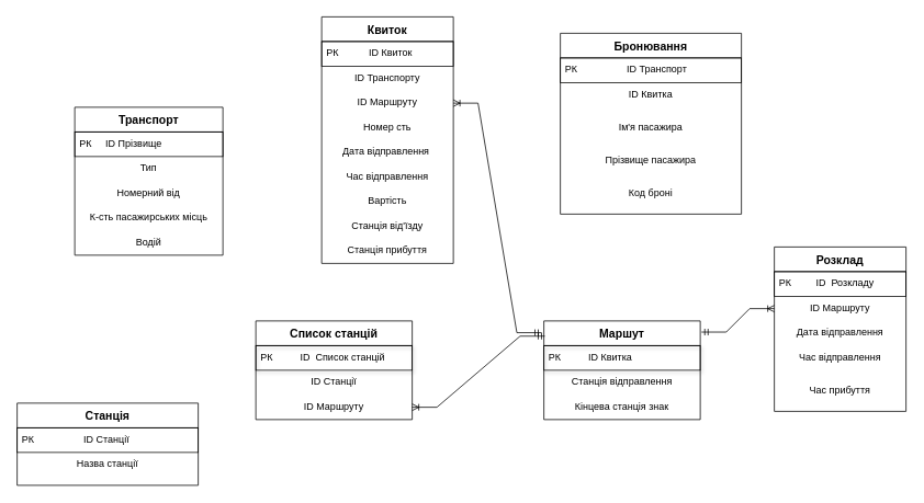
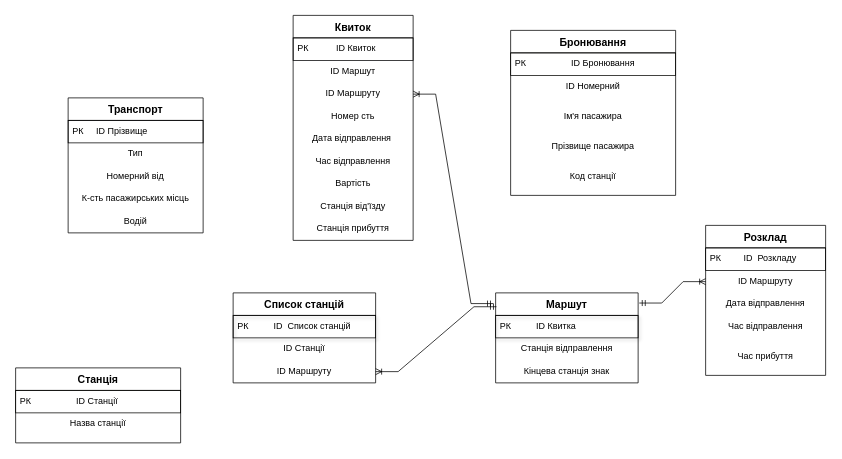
  <mxCell id="0" />
  <mxCell id="1" parent="0" />
  <mxCell id="2" value="Квиток" style="swimlane;fontStyle=1;childLayout=stackLayout;horizontal=1;startSize=30;horizontalStack=0;resizeParent=1;resizeParentMax=0;resizeLast=0;collapsible=1;marginBottom=0;align=center;fontSize=14;" vertex="1" parent="1"><mxGeometry x="390" y="20" width="160" height="300" as="geometry" /></mxCell>
  <mxCell id="3" value="РК           ID Квиток" style="text;strokeColor=#020203;fillColor=none;spacingLeft=4;spacingRight=4;overflow=hidden;rotatable=0;points=[[0,0.5],[1,0.5]];portConstraint=eastwest;fontSize=12;" vertex="1" parent="2"><mxGeometry y="30" width="160" height="30" as="geometry" /></mxCell>
- <mxCell id="4" value="ID Транспорту" style="text;strokeColor=none;fillColor=none;spacingLeft=4;spacingRight=4;overflow=hidden;rotatable=0;points=[[0,0.5],[1,0.5]];portConstraint=eastwest;fontSize=12;align=center;" vertex="1" parent="2"><mxGeometry y="60" width="160" height="30" as="geometry" /></mxCell>
+ <mxCell id="4" value="ID Маршут" style="text;strokeColor=none;fillColor=none;spacingLeft=4;spacingRight=4;overflow=hidden;rotatable=0;points=[[0,0.5],[1,0.5]];portConstraint=eastwest;fontSize=12;align=center;" vertex="1" parent="2"><mxGeometry y="60" width="160" height="30" as="geometry" /></mxCell>
  <mxCell id="5" value="ID Маршруту" style="text;strokeColor=none;fillColor=none;spacingLeft=4;spacingRight=4;overflow=hidden;rotatable=0;points=[[0,0.5],[1,0.5]];portConstraint=eastwest;fontSize=12;align=center;" vertex="1" parent="2"><mxGeometry y="90" width="160" height="30" as="geometry" /></mxCell>
  <mxCell id="6" value="Номер сть" style="text;strokeColor=none;fillColor=none;spacingLeft=4;spacingRight=4;overflow=hidden;rotatable=0;points=[[0,0.5],[1,0.5]];portConstraint=eastwest;fontSize=12;align=center;" vertex="1" parent="2"><mxGeometry y="120" width="160" height="30" as="geometry" /></mxCell>
  <mxCell id="7" value="Дата відправлення " style="text;strokeColor=none;fillColor=none;spacingLeft=4;spacingRight=4;overflow=hidden;rotatable=0;points=[[0,0.5],[1,0.5]];portConstraint=eastwest;fontSize=12;align=center;" vertex="1" parent="2"><mxGeometry y="150" width="160" height="30" as="geometry" /></mxCell>
  <mxCell id="8" value="Час відправлення" style="text;strokeColor=none;fillColor=none;spacingLeft=4;spacingRight=4;overflow=hidden;rotatable=0;points=[[0,0.5],[1,0.5]];portConstraint=eastwest;fontSize=12;align=center;" vertex="1" parent="2"><mxGeometry y="180" width="160" height="30" as="geometry" /></mxCell>
  <mxCell id="9" value="Вартість" style="text;strokeColor=none;fillColor=none;spacingLeft=4;spacingRight=4;overflow=hidden;rotatable=0;points=[[0,0.5],[1,0.5]];portConstraint=eastwest;fontSize=12;align=center;" vertex="1" parent="2"><mxGeometry y="210" width="160" height="30" as="geometry" /></mxCell>
  <mxCell id="10" value="Станція від'їзду" style="text;strokeColor=none;fillColor=none;spacingLeft=4;spacingRight=4;overflow=hidden;rotatable=0;points=[[0,0.5],[1,0.5]];portConstraint=eastwest;fontSize=12;align=center;" vertex="1" parent="2"><mxGeometry y="240" width="160" height="30" as="geometry" /></mxCell>
  <mxCell id="11" value="Станція прибуття" style="text;strokeColor=none;fillColor=none;spacingLeft=4;spacingRight=4;overflow=hidden;rotatable=0;points=[[0,0.5],[1,0.5]];portConstraint=eastwest;fontSize=12;align=center;" vertex="1" parent="2"><mxGeometry y="270" width="160" height="30" as="geometry" /></mxCell>
  <mxCell id="12" value="Транспорт" style="swimlane;fontStyle=1;childLayout=stackLayout;horizontal=1;startSize=30;horizontalStack=0;resizeParent=1;resizeParentMax=0;resizeLast=0;collapsible=1;marginBottom=0;align=center;fontSize=14;" vertex="1" parent="1"><mxGeometry x="90" y="130" width="180" height="180" as="geometry" /></mxCell>
  <mxCell id="13" value="РК     ID Прізвище" style="text;strokeColor=#020203;fillColor=none;spacingLeft=4;spacingRight=4;overflow=hidden;rotatable=0;points=[[0,0.5],[1,0.5]];portConstraint=eastwest;fontSize=12;" vertex="1" parent="12"><mxGeometry y="30" width="180" height="30" as="geometry" /></mxCell>
  <mxCell id="14" value="Тип" style="text;strokeColor=none;fillColor=none;spacingLeft=4;spacingRight=4;overflow=hidden;rotatable=0;points=[[0,0.5],[1,0.5]];portConstraint=eastwest;fontSize=12;align=center;" vertex="1" parent="12"><mxGeometry y="60" width="180" height="30" as="geometry" /></mxCell>
  <mxCell id="15" value="Номерний від" style="text;strokeColor=none;fillColor=none;spacingLeft=4;spacingRight=4;overflow=hidden;rotatable=0;points=[[0,0.5],[1,0.5]];portConstraint=eastwest;fontSize=12;align=center;" vertex="1" parent="12"><mxGeometry y="90" width="180" height="30" as="geometry" /></mxCell>
  <mxCell id="16" value="К-сть пасажирських місць" style="text;strokeColor=none;fillColor=none;spacingLeft=4;spacingRight=4;overflow=hidden;rotatable=0;points=[[0,0.5],[1,0.5]];portConstraint=eastwest;fontSize=12;align=center;" vertex="1" parent="12"><mxGeometry y="120" width="180" height="30" as="geometry" /></mxCell>
  <mxCell id="17" value="Водій" style="text;strokeColor=none;fillColor=none;spacingLeft=4;spacingRight=4;overflow=hidden;rotatable=0;points=[[0,0.5],[1,0.5]];portConstraint=eastwest;fontSize=12;align=center;" vertex="1" parent="12"><mxGeometry y="150" width="180" height="30" as="geometry" /></mxCell>
  <mxCell id="18" value="Маршут" style="swimlane;fontStyle=1;childLayout=stackLayout;horizontal=1;startSize=30;horizontalStack=0;resizeParent=1;resizeParentMax=0;resizeLast=0;collapsible=1;marginBottom=0;align=center;fontSize=14;" vertex="1" parent="1"><mxGeometry x="660" y="390" width="190" height="120" as="geometry" /></mxCell>
  <mxCell id="19" value="РК          ID Квитка" style="text;strokeColor=#040505;fillColor=none;spacingLeft=4;spacingRight=4;overflow=hidden;rotatable=0;points=[[0,0.5],[1,0.5]];portConstraint=eastwest;fontSize=12;shadow=1;" vertex="1" parent="18"><mxGeometry y="30" width="190" height="30" as="geometry" /></mxCell>
  <mxCell id="20" value="Станція відправлення" style="text;strokeColor=none;fillColor=none;spacingLeft=4;spacingRight=4;overflow=hidden;rotatable=0;points=[[0,0.5],[1,0.5]];portConstraint=eastwest;fontSize=12;align=center;" vertex="1" parent="18"><mxGeometry y="60" width="190" height="30" as="geometry" /></mxCell>
  <mxCell id="21" value="Кінцева станція знак" style="text;strokeColor=none;fillColor=none;spacingLeft=4;spacingRight=4;overflow=hidden;rotatable=0;points=[[0,0.5],[1,0.5]];portConstraint=eastwest;fontSize=12;align=center;" vertex="1" parent="18"><mxGeometry y="90" width="190" height="30" as="geometry" /></mxCell>
  <mxCell id="22" value="Розклад" style="swimlane;fontStyle=1;childLayout=stackLayout;horizontal=1;startSize=30;horizontalStack=0;resizeParent=1;resizeParentMax=0;resizeLast=0;collapsible=1;marginBottom=0;align=center;fontSize=14;" vertex="1" parent="1"><mxGeometry x="940" y="300" width="160" height="200" as="geometry" /></mxCell>
  <mxCell id="23" value="РК         ID  Розкладу" style="text;strokeColor=#000000;fillColor=none;spacingLeft=4;spacingRight=4;overflow=hidden;rotatable=0;points=[[0,0.5],[1,0.5]];portConstraint=eastwest;fontSize=12;align=left;" vertex="1" parent="22"><mxGeometry y="30" width="160" height="30" as="geometry" /></mxCell>
  <mxCell id="24" value="ID Маршруту" style="text;strokeColor=none;fillColor=none;spacingLeft=4;spacingRight=4;overflow=hidden;rotatable=0;points=[[0,0.5],[1,0.5]];portConstraint=eastwest;fontSize=12;align=center;" vertex="1" parent="22"><mxGeometry y="60" width="160" height="30" as="geometry" /></mxCell>
  <mxCell id="25" value="Дата відправлення" style="text;strokeColor=none;fillColor=none;spacingLeft=4;spacingRight=4;overflow=hidden;rotatable=0;points=[[0,0.5],[1,0.5]];portConstraint=eastwest;fontSize=12;align=center;" vertex="1" parent="22"><mxGeometry y="90" width="160" height="30" as="geometry" /></mxCell>
  <mxCell id="26" value="Час відправлення" style="text;strokeColor=none;fillColor=none;spacingLeft=4;spacingRight=4;overflow=hidden;rotatable=0;points=[[0,0.5],[1,0.5]];portConstraint=eastwest;fontSize=12;align=center;" vertex="1" parent="22"><mxGeometry y="120" width="160" height="40" as="geometry" /></mxCell>
  <mxCell id="27" value="Час прибуття" style="text;strokeColor=none;fillColor=none;spacingLeft=4;spacingRight=4;overflow=hidden;rotatable=0;points=[[0,0.5],[1,0.5]];portConstraint=eastwest;fontSize=12;align=center;" vertex="1" parent="22"><mxGeometry y="160" width="160" height="40" as="geometry" /></mxCell>
  <mxCell id="28" value="Станція" style="swimlane;fontStyle=1;childLayout=stackLayout;horizontal=1;startSize=30;horizontalStack=0;resizeParent=1;resizeParentMax=0;resizeLast=0;collapsible=1;marginBottom=0;align=center;fontSize=14;" vertex="1" parent="1"><mxGeometry x="20" y="490" width="220" height="100" as="geometry"><mxRectangle x="460" y="160" width="140" height="30" as="alternateBounds" /></mxGeometry></mxCell>
  <mxCell id="29" value="РК                  ID Станції" style="text;strokeColor=#050402;fillColor=none;spacingLeft=4;spacingRight=4;overflow=hidden;rotatable=0;points=[[0,0.5],[1,0.5]];portConstraint=eastwest;fontSize=12;" vertex="1" parent="28"><mxGeometry y="30" width="220" height="30" as="geometry" /></mxCell>
  <mxCell id="30" value="Назва станції" style="text;strokeColor=none;fillColor=none;spacingLeft=4;spacingRight=4;overflow=hidden;rotatable=0;points=[[0,0.5],[1,0.5]];portConstraint=eastwest;fontSize=12;align=center;" vertex="1" parent="28"><mxGeometry y="60" width="220" height="40" as="geometry" /></mxCell>
  <mxCell id="31" value="Список станцій" style="swimlane;fontStyle=1;childLayout=stackLayout;horizontal=1;startSize=30;horizontalStack=0;resizeParent=1;resizeParentMax=0;resizeLast=0;collapsible=1;marginBottom=0;align=center;fontSize=14;" vertex="1" parent="1"><mxGeometry x="310" y="390" width="190" height="120" as="geometry" /></mxCell>
  <mxCell id="32" value="РК          ID  Список станцій" style="text;strokeColor=#040505;fillColor=none;spacingLeft=4;spacingRight=4;overflow=hidden;rotatable=0;points=[[0,0.5],[1,0.5]];portConstraint=eastwest;fontSize=12;shadow=1;" vertex="1" parent="31"><mxGeometry y="30" width="190" height="30" as="geometry" /></mxCell>
  <mxCell id="33" value="ID Станції" style="text;strokeColor=none;fillColor=none;spacingLeft=4;spacingRight=4;overflow=hidden;rotatable=0;points=[[0,0.5],[1,0.5]];portConstraint=eastwest;fontSize=12;align=center;" vertex="1" parent="31"><mxGeometry y="60" width="190" height="30" as="geometry" /></mxCell>
  <mxCell id="34" value="ID Маршруту" style="text;strokeColor=none;fillColor=none;spacingLeft=4;spacingRight=4;overflow=hidden;rotatable=0;points=[[0,0.5],[1,0.5]];portConstraint=eastwest;fontSize=12;align=center;" vertex="1" parent="31"><mxGeometry y="90" width="190" height="30" as="geometry" /></mxCell>
  <mxCell id="35" value="" style="edgeStyle=entityRelationEdgeStyle;fontSize=12;html=1;endArrow=ERoneToMany;startArrow=ERmandOne;rounded=0;entryX=0;entryY=0.5;entryDx=0;entryDy=0;exitX=1.008;exitY=0.113;exitDx=0;exitDy=0;exitPerimeter=0;" edge="1" parent="1" source="18" target="24"><mxGeometry width="100" height="100" relative="1" as="geometry"><mxPoint x="920" y="312" as="sourcePoint" /><mxPoint x="1079" y="260" as="targetPoint" /></mxGeometry></mxCell>
  <mxCell id="36" value="" style="edgeStyle=entityRelationEdgeStyle;fontSize=12;html=1;endArrow=ERoneToMany;startArrow=ERmandOne;rounded=0;entryX=1;entryY=0.5;entryDx=0;entryDy=0;exitX=-0.015;exitY=0.119;exitDx=0;exitDy=0;exitPerimeter=0;" edge="1" parent="1" source="18" target="5"><mxGeometry width="100" height="100" relative="1" as="geometry"><mxPoint x="770" y="192" as="sourcePoint" /><mxPoint x="858" y="160" as="targetPoint" /><Array as="points"><mxPoint x="828" y="65" /></Array></mxGeometry></mxCell>
  <mxCell id="37" value="Бронювання" style="swimlane;fontStyle=1;childLayout=stackLayout;horizontal=1;startSize=30;horizontalStack=0;resizeParent=1;resizeParentMax=0;resizeLast=0;collapsible=1;marginBottom=0;align=center;fontSize=14;" vertex="1" parent="1"><mxGeometry x="680" y="40" width="220" height="220" as="geometry"><mxRectangle x="460" y="160" width="140" height="30" as="alternateBounds" /></mxGeometry></mxCell>
- <mxCell id="38" value="РК                  ID Транспорт" style="text;strokeColor=#050402;fillColor=none;spacingLeft=4;spacingRight=4;overflow=hidden;rotatable=0;points=[[0,0.5],[1,0.5]];portConstraint=eastwest;fontSize=12;" vertex="1" parent="37"><mxGeometry y="30" width="220" height="30" as="geometry" /></mxCell>
- <mxCell id="39" value="ID Квитка" style="text;strokeColor=none;fillColor=none;spacingLeft=4;spacingRight=4;overflow=hidden;rotatable=0;points=[[0,0.5],[1,0.5]];portConstraint=eastwest;fontSize=12;align=center;" vertex="1" parent="37"><mxGeometry y="60" width="220" height="40" as="geometry" /></mxCell>
+ <mxCell id="38" value="РК                  ID Бронювання" style="text;strokeColor=#050402;fillColor=none;spacingLeft=4;spacingRight=4;overflow=hidden;rotatable=0;points=[[0,0.5],[1,0.5]];portConstraint=eastwest;fontSize=12;" vertex="1" parent="37"><mxGeometry y="30" width="220" height="30" as="geometry" /></mxCell>
+ <mxCell id="39" value="ID Номерний" style="text;strokeColor=none;fillColor=none;spacingLeft=4;spacingRight=4;overflow=hidden;rotatable=0;points=[[0,0.5],[1,0.5]];portConstraint=eastwest;fontSize=12;align=center;" vertex="1" parent="37"><mxGeometry y="60" width="220" height="40" as="geometry" /></mxCell>
  <mxCell id="40" value="Ім'я пасажира" style="text;strokeColor=none;fillColor=none;spacingLeft=4;spacingRight=4;overflow=hidden;rotatable=0;points=[[0,0.5],[1,0.5]];portConstraint=eastwest;fontSize=12;align=center;" vertex="1" parent="37"><mxGeometry y="100" width="220" height="40" as="geometry" /></mxCell>
  <mxCell id="41" value="Прізвище пасажира" style="text;strokeColor=none;fillColor=none;spacingLeft=4;spacingRight=4;overflow=hidden;rotatable=0;points=[[0,0.5],[1,0.5]];portConstraint=eastwest;fontSize=12;align=center;" vertex="1" parent="37"><mxGeometry y="140" width="220" height="40" as="geometry" /></mxCell>
- <mxCell id="42" value="Код броні" style="text;strokeColor=none;fillColor=none;spacingLeft=4;spacingRight=4;overflow=hidden;rotatable=0;points=[[0,0.5],[1,0.5]];portConstraint=eastwest;fontSize=12;align=center;" vertex="1" parent="37"><mxGeometry y="180" width="220" height="40" as="geometry" /></mxCell>
+ <mxCell id="42" value="Код станції" style="text;strokeColor=none;fillColor=none;spacingLeft=4;spacingRight=4;overflow=hidden;rotatable=0;points=[[0,0.5],[1,0.5]];portConstraint=eastwest;fontSize=12;align=center;" vertex="1" parent="37"><mxGeometry y="180" width="220" height="40" as="geometry" /></mxCell>
  <mxCell id="43" value="" style="edgeStyle=entityRelationEdgeStyle;fontSize=12;html=1;endArrow=ERoneToMany;startArrow=ERmandOne;rounded=0;entryX=1;entryY=0.5;entryDx=0;entryDy=0;exitX=0.006;exitY=0.154;exitDx=0;exitDy=0;exitPerimeter=0;" edge="1" parent="1" source="18" target="34"><mxGeometry width="100" height="100" relative="1" as="geometry"><mxPoint x="660" y="410" as="sourcePoint" /><mxPoint x="660" y="410" as="targetPoint" /></mxGeometry></mxCell>
